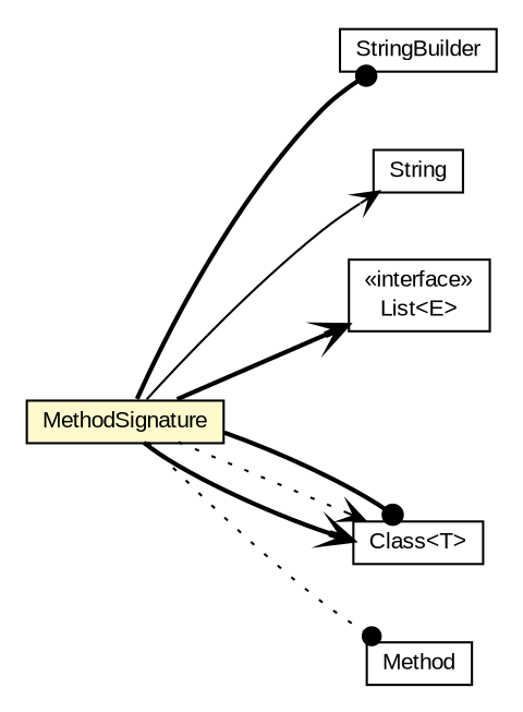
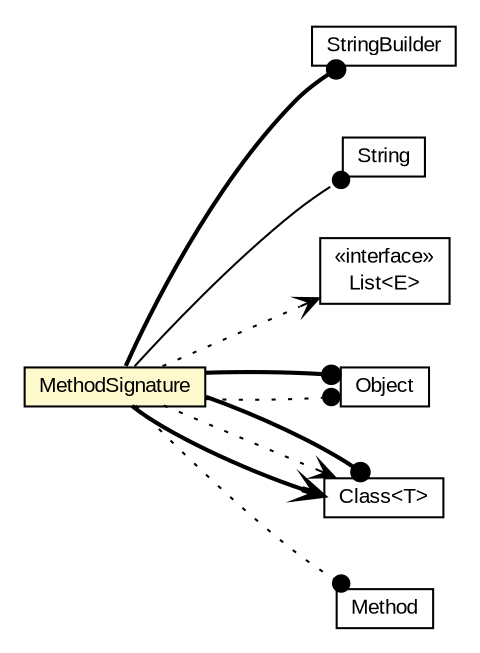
  digraph {
    fontname="Liberation Sans"
    nodesep=0.25
    rankdir=LR
    ranksep=0.5
    node [fontcolor=black fontname="Liberation Sans" fontsize=10.0 shape=plaintext]
    edge [arrowhead=dot color=black fontcolor=black fontname="Liberation Sans" fontsize=10.0 headport=p labelfontname=Helvetica labelfontsize=10 style=bold tailport=p]
    n1 [label=<<table title="babble.util.MethodSignature" border="0" cellborder="1" cellspacing="0" cellpadding="2" port="p" bgcolor="lemonChiffon" href="./MethodSignature.html"> 		<tr><td><table border="0" cellspacing="0" cellpadding="1"> <tr><td align="center" balign="center"> MethodSignature </td></tr> 		</table></td></tr> 		</table>>]
    n2 [label=<<table title="java.lang.StringBuilder" border="0" cellborder="1" cellspacing="0" cellpadding="2" port="p" href="http://java.sun.com/j2se/1.4.2/docs/api/java/lang/StringBuilder.html"> 		<tr><td><table border="0" cellspacing="0" cellpadding="1"> <tr><td align="center" balign="center"> StringBuilder </td></tr> 		</table></td></tr> 		</table>>]
    n3 [label=<<table title="java.lang.String" border="0" cellborder="1" cellspacing="0" cellpadding="2" port="p" href="http://java.sun.com/j2se/1.4.2/docs/api/java/lang/String.html"> 		<tr><td><table border="0" cellspacing="0" cellpadding="1"> <tr><td align="center" balign="center"> String </td></tr> 		</table></td></tr> 		</table>>]
    n4 [label=<<table title="java.util.List" border="0" cellborder="1" cellspacing="0" cellpadding="2" port="p" href="http://java.sun.com/j2se/1.4.2/docs/api/java/util/List.html"> 		<tr><td><table border="0" cellspacing="0" cellpadding="1"> <tr><td align="center" balign="center"> &#171;interface&#187; </td></tr> <tr><td align="center" balign="center"> List&lt;E&gt; </td></tr> 		</table></td></tr> 		</table>>]
+   n5 [label=<<table title="java.lang.Object" border="0" cellborder="1" cellspacing="0" cellpadding="2" port="p" href="http://java.sun.com/j2se/1.4.2/docs/api/java/lang/Object.html"> 		<tr><td><table border="0" cellspacing="0" cellpadding="1"> <tr><td align="center" balign="center"> Object </td></tr> 		</table></td></tr> 		</table>>]
    n6 [label=<<table title="java.lang.Class" border="0" cellborder="1" cellspacing="0" cellpadding="2" port="p" href="http://java.sun.com/j2se/1.4.2/docs/api/java/lang/Class.html"> 		<tr><td><table border="0" cellspacing="0" cellpadding="1"> <tr><td align="center" balign="center"> Class&lt;T&gt; </td></tr> 		</table></td></tr> 		</table>>]
    n7 [label=<<table title="java.lang.reflect.Method" border="0" cellborder="1" cellspacing="0" cellpadding="2" port="p" href="http://java.sun.com/j2se/1.4.2/docs/api/java/lang/reflect/Method.html"> 		<tr><td><table border="0" cellspacing="0" cellpadding="1"> <tr><td align="center" balign="center"> Method </td></tr> 		</table></td></tr> 		</table>>]
    n1 -> n2
-   n1 -> n3 [arrowhead=vee style=solid]
-   n1 -> n4 [arrowhead=vee]
+   n1 -> n3 [style=solid]
+   n1 -> n4 [arrowhead=vee style=dotted]
+   n1 -> n5 [style=dotted]
+   n1 -> n5
    n1 -> n6 [arrowhead=vee]
    n1 -> n6 [arrowhead=vee style=dotted]
    n1 -> n6
    n1 -> n7 [style=dotted]
  }
